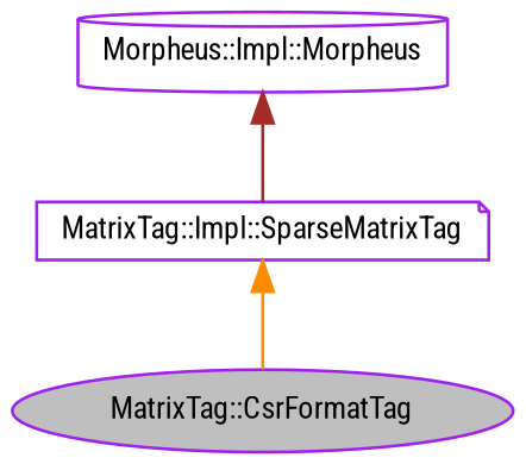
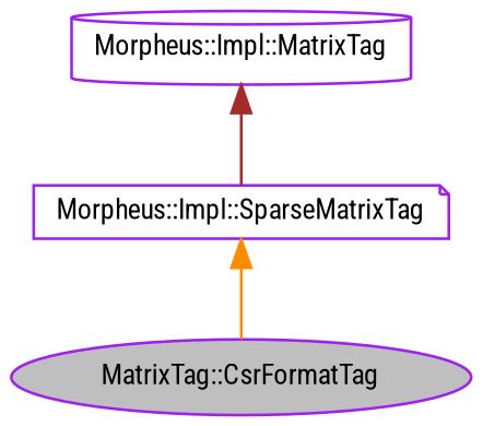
  digraph {
    fontname="Roboto Condensed"
    node [color=purple fillcolor=white fontname="Roboto Condensed" fontsize=10 style=filled]
    edge [dir=back fontname="Roboto Condensed" fontsize=10 labelfontname=Helvetica labelfontsize=10 style=solid]
    n1 [fillcolor=grey75 fontcolor=black height=0.2 label="MatrixTag::CsrFormatTag" shape=ellipse width=0.4]
-   n2 [height=0.2 label="MatrixTag::Impl::SparseMatrixTag" shape=note width=0.4]
-   n3 [height=0.2 label="Morpheus::Impl::Morpheus" shape=cylinder width=0.4]
+   n2 [height=0.2 label="Morpheus::Impl::SparseMatrixTag" shape=note width=0.4]
+   n3 [height=0.2 label="Morpheus::Impl::MatrixTag" shape=cylinder width=0.4]
    n2 -> n1 [color=darkorange]
    n3 -> n2 [color=brown]
  }
